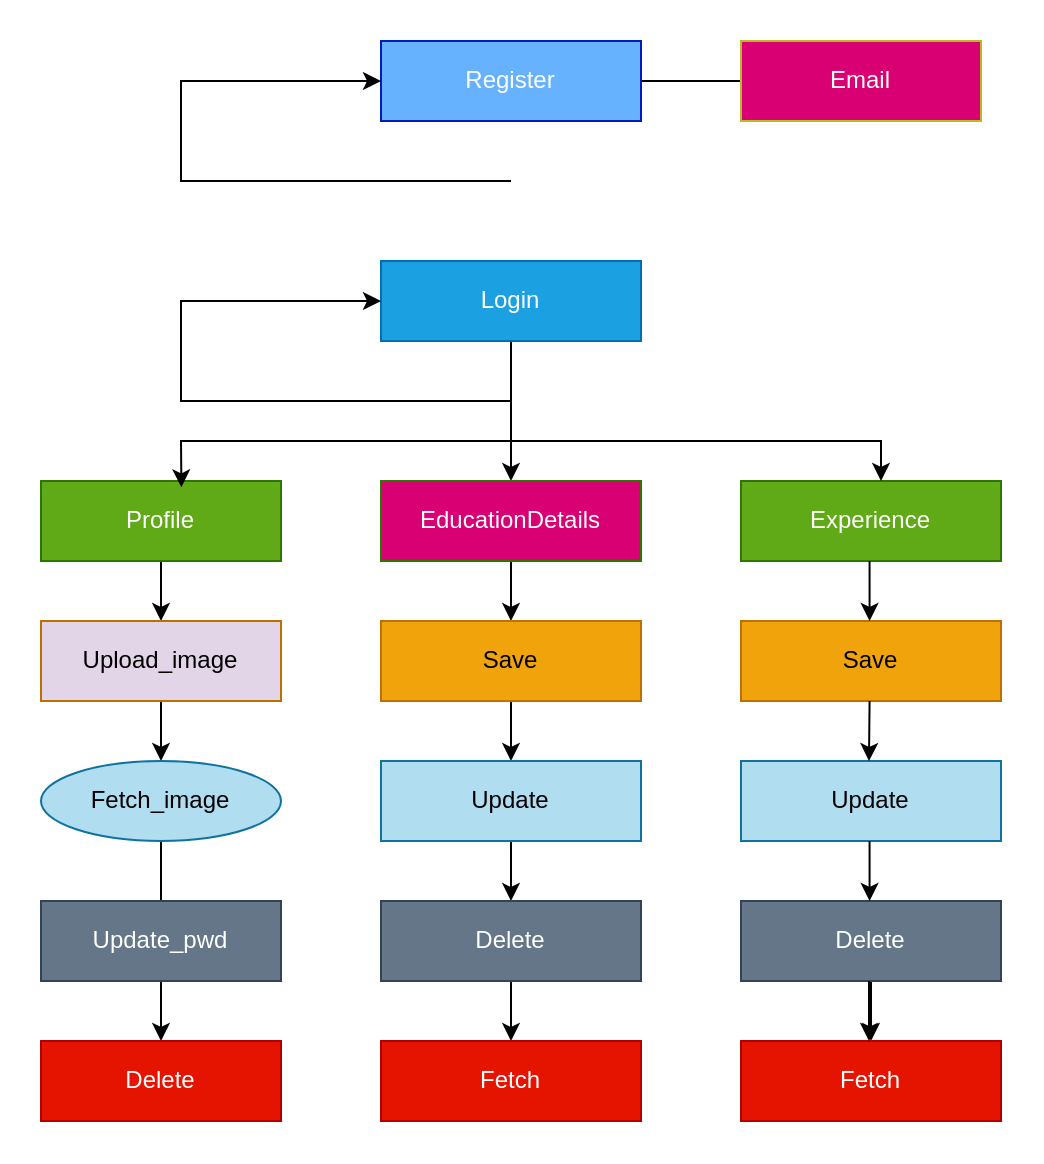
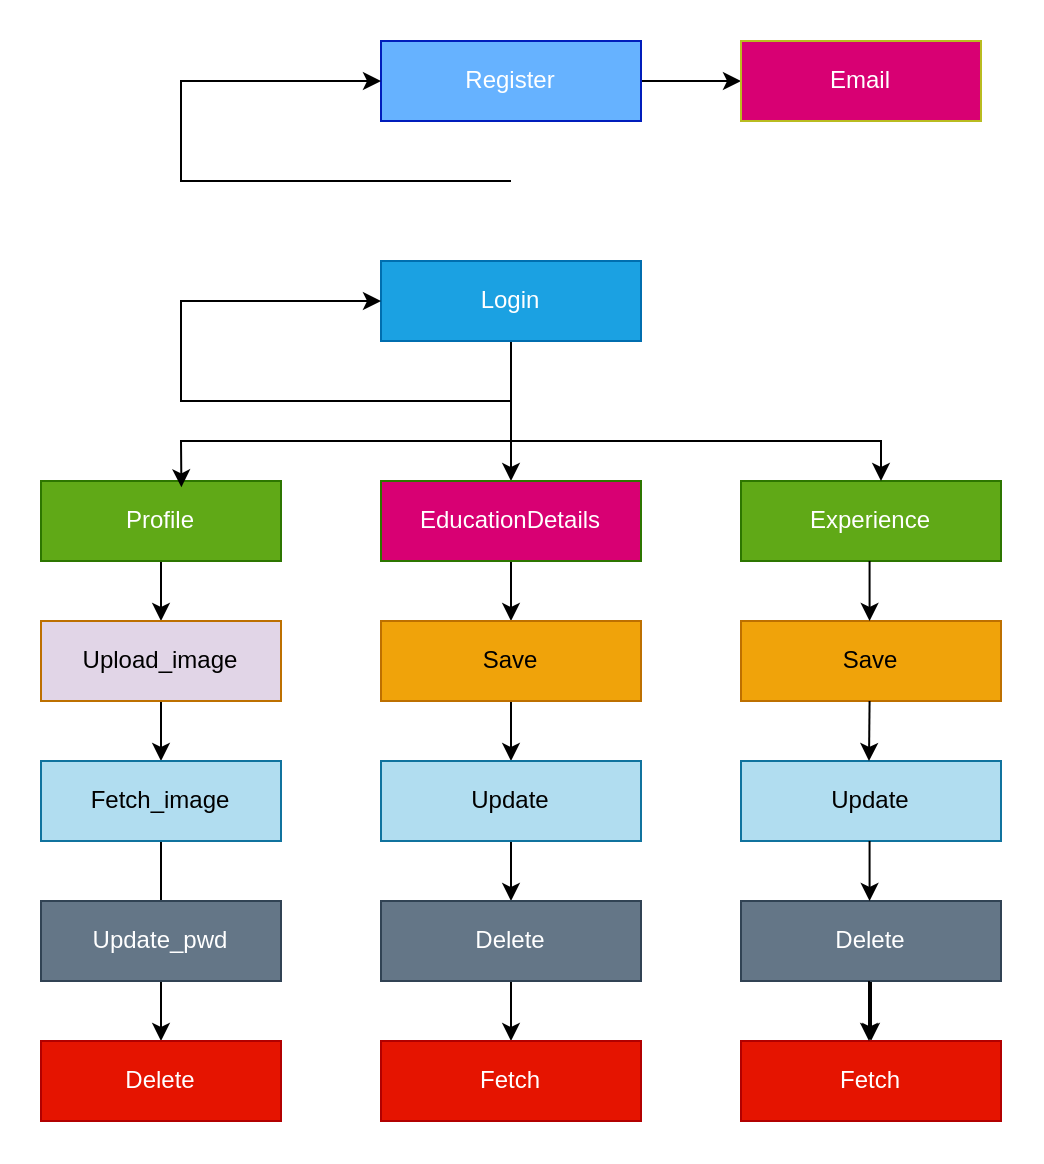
  <mxCell id="0" />
  <mxCell id="1" parent="0" />
- <mxCell id="2" style="edgeStyle=orthogonalEdgeStyle;rounded=0;orthogonalLoop=1;jettySize=auto;html=1;exitX=1;exitY=0.5;exitDx=0;exitDy=0;entryX=0;entryY=0.5;entryDx=0;entryDy=0;labelBackgroundColor=none;fontColor=default;endArrow=none;" edge="1" parent="1" source="3" target="4"><mxGeometry relative="1" as="geometry" /></mxCell>
+ <mxCell id="2" style="edgeStyle=orthogonalEdgeStyle;rounded=0;orthogonalLoop=1;jettySize=auto;html=1;exitX=1;exitY=0.5;exitDx=0;exitDy=0;entryX=0;entryY=0.5;entryDx=0;entryDy=0;labelBackgroundColor=none;fontColor=default;" edge="1" parent="1" source="3" target="4"><mxGeometry relative="1" as="geometry" /></mxCell>
  <mxCell id="3" value="Register" style="rounded=0;whiteSpace=wrap;html=1;labelBackgroundColor=none;fillColor=#66B2FF;fontColor=#ffffff;strokeColor=#001DBC;" vertex="1" parent="1"><mxGeometry x="190" y="20" width="130" height="40" as="geometry" /></mxCell>
  <mxCell id="4" value="Email" style="rounded=0;whiteSpace=wrap;html=1;labelBackgroundColor=none;fillColor=#d80073;fontColor=#ffffff;strokeColor=#b9bc20;" vertex="1" parent="1"><mxGeometry x="370" y="20" width="120" height="40" as="geometry" /></mxCell>
  <mxCell id="5" style="edgeStyle=orthogonalEdgeStyle;rounded=0;orthogonalLoop=1;jettySize=auto;html=1;exitX=0.5;exitY=1;exitDx=0;exitDy=0;entryX=0.5;entryY=0;entryDx=0;entryDy=0;labelBackgroundColor=none;fontColor=default;" edge="1" parent="1" source="6" target="10"><mxGeometry relative="1" as="geometry"><Array as="points"><mxPoint x="255" y="210" /><mxPoint x="255" y="210" /></Array></mxGeometry></mxCell>
  <mxCell id="6" value="Login" style="rounded=0;whiteSpace=wrap;html=1;labelBackgroundColor=none;fillColor=#1ba1e2;fontColor=#ffffff;strokeColor=#006EAF;" vertex="1" parent="1"><mxGeometry x="190" y="130" width="130" height="40" as="geometry" /></mxCell>
  <mxCell id="7" style="edgeStyle=orthogonalEdgeStyle;rounded=0;orthogonalLoop=1;jettySize=auto;html=1;entryX=0.5;entryY=0;entryDx=0;entryDy=0;labelBackgroundColor=none;fontColor=default;" edge="1" parent="1" source="8" target="13"><mxGeometry relative="1" as="geometry" /></mxCell>
  <mxCell id="8" value="Profile" style="rounded=0;whiteSpace=wrap;html=1;labelBackgroundColor=none;fillColor=#60a917;fontColor=#ffffff;strokeColor=#2D7600;" vertex="1" parent="1"><mxGeometry x="20" y="240" width="120" height="40" as="geometry" /></mxCell>
  <mxCell id="9" style="edgeStyle=orthogonalEdgeStyle;rounded=0;orthogonalLoop=1;jettySize=auto;html=1;entryX=0.5;entryY=0;entryDx=0;entryDy=0;labelBackgroundColor=none;fontColor=default;" edge="1" parent="1" source="10" target="15"><mxGeometry relative="1" as="geometry" /></mxCell>
  <mxCell id="10" value="EducationDetails" style="rounded=0;whiteSpace=wrap;html=1;labelBackgroundColor=none;fillColor=#d80073;fontColor=#ffffff;strokeColor=#2D7600;" vertex="1" parent="1"><mxGeometry x="190" y="240" width="130" height="40" as="geometry" /></mxCell>
  <mxCell id="11" value="Experience" style="rounded=0;whiteSpace=wrap;html=1;labelBackgroundColor=none;fillColor=#60a917;fontColor=#ffffff;strokeColor=#2D7600;" vertex="1" parent="1"><mxGeometry x="370" y="240" width="130" height="40" as="geometry" /></mxCell>
  <mxCell id="12" style="edgeStyle=orthogonalEdgeStyle;rounded=0;orthogonalLoop=1;jettySize=auto;html=1;entryX=0.5;entryY=0;entryDx=0;entryDy=0;labelBackgroundColor=none;fontColor=default;" edge="1" parent="1" source="13" target="18"><mxGeometry relative="1" as="geometry" /></mxCell>
  <mxCell id="13" value="Upload_image" style="rounded=0;whiteSpace=wrap;html=1;labelBackgroundColor=none;fillColor=#e1d5e7;strokeColor=#BD7000;fontColor=#000000;" vertex="1" parent="1"><mxGeometry x="20" y="310" width="120" height="40" as="geometry" /></mxCell>
  <mxCell id="14" style="edgeStyle=orthogonalEdgeStyle;rounded=0;orthogonalLoop=1;jettySize=auto;html=1;entryX=0.5;entryY=0;entryDx=0;entryDy=0;labelBackgroundColor=none;fontColor=default;" edge="1" parent="1" source="15" target="23"><mxGeometry relative="1" as="geometry" /></mxCell>
  <mxCell id="15" value="Save" style="rounded=0;whiteSpace=wrap;html=1;labelBackgroundColor=none;fillColor=#f0a30a;fontColor=#000000;strokeColor=#BD7000;" vertex="1" parent="1"><mxGeometry x="190" y="310" width="130" height="40" as="geometry" /></mxCell>
  <mxCell id="16" value="Save" style="rounded=0;whiteSpace=wrap;html=1;labelBackgroundColor=none;fillColor=#f0a30a;fontColor=#000000;strokeColor=#BD7000;" vertex="1" parent="1"><mxGeometry x="370" y="310" width="130" height="40" as="geometry" /></mxCell>
  <mxCell id="17" style="edgeStyle=orthogonalEdgeStyle;rounded=0;orthogonalLoop=1;jettySize=auto;html=1;entryX=0.5;entryY=0;entryDx=0;entryDy=0;labelBackgroundColor=none;fontColor=default;endArrow=none;" edge="1" parent="1" source="18" target="20"><mxGeometry relative="1" as="geometry" /></mxCell>
- <mxCell id="18" value="Fetch_image" style="ellipse;whiteSpace=wrap;html=1;labelBackgroundColor=none;fillColor=#b1ddf0;strokeColor=#10739e;" vertex="1" parent="1"><mxGeometry x="20" y="380" width="120" height="40" as="geometry" /></mxCell>
+ <mxCell id="18" value="Fetch_image" style="rounded=0;whiteSpace=wrap;html=1;labelBackgroundColor=none;fillColor=#b1ddf0;strokeColor=#10739e;" vertex="1" parent="1"><mxGeometry x="20" y="380" width="120" height="40" as="geometry" /></mxCell>
  <mxCell id="19" style="edgeStyle=orthogonalEdgeStyle;rounded=0;orthogonalLoop=1;jettySize=auto;html=1;entryX=0.5;entryY=0;entryDx=0;entryDy=0;labelBackgroundColor=none;fontColor=default;" edge="1" parent="1" source="20" target="21"><mxGeometry relative="1" as="geometry" /></mxCell>
  <mxCell id="20" value="Update_pwd" style="rounded=0;whiteSpace=wrap;html=1;labelBackgroundColor=none;fillColor=#647687;strokeColor=#314354;fontColor=#ffffff;" vertex="1" parent="1"><mxGeometry x="20" y="450" width="120" height="40" as="geometry" /></mxCell>
  <mxCell id="21" value="Delete" style="rounded=0;whiteSpace=wrap;html=1;labelBackgroundColor=none;fillColor=#e51400;fontColor=#ffffff;strokeColor=#B20000;" vertex="1" parent="1"><mxGeometry x="20" y="520" width="120" height="40" as="geometry" /></mxCell>
  <mxCell id="22" style="edgeStyle=orthogonalEdgeStyle;rounded=0;orthogonalLoop=1;jettySize=auto;html=1;entryX=0.5;entryY=0;entryDx=0;entryDy=0;labelBackgroundColor=none;fontColor=default;" edge="1" parent="1" source="23" target="25"><mxGeometry relative="1" as="geometry" /></mxCell>
  <mxCell id="23" value="Update" style="rounded=0;whiteSpace=wrap;html=1;labelBackgroundColor=none;fillColor=#b1ddf0;strokeColor=#10739e;" vertex="1" parent="1"><mxGeometry x="190" y="380" width="130" height="40" as="geometry" /></mxCell>
  <mxCell id="24" style="edgeStyle=orthogonalEdgeStyle;rounded=0;orthogonalLoop=1;jettySize=auto;html=1;entryX=0.5;entryY=0;entryDx=0;entryDy=0;labelBackgroundColor=none;fontColor=default;" edge="1" parent="1" source="25" target="26"><mxGeometry relative="1" as="geometry" /></mxCell>
  <mxCell id="25" value="Delete" style="rounded=0;whiteSpace=wrap;html=1;labelBackgroundColor=none;fillColor=#647687;fontColor=#ffffff;strokeColor=#314354;" vertex="1" parent="1"><mxGeometry x="190" y="450" width="130" height="40" as="geometry" /></mxCell>
  <mxCell id="26" value="Fetch" style="rounded=0;whiteSpace=wrap;html=1;labelBackgroundColor=none;fillColor=#e51400;fontColor=#ffffff;strokeColor=#B20000;" vertex="1" parent="1"><mxGeometry x="190" y="520" width="130" height="40" as="geometry" /></mxCell>
  <mxCell id="27" value="Update" style="rounded=0;whiteSpace=wrap;html=1;labelBackgroundColor=none;fillColor=#b1ddf0;strokeColor=#10739e;" vertex="1" parent="1"><mxGeometry x="370" y="380" width="130" height="40" as="geometry" /></mxCell>
  <mxCell id="28" value="" style="edgeStyle=orthogonalEdgeStyle;rounded=0;orthogonalLoop=1;jettySize=auto;html=1;" edge="1" parent="1" source="29" target="30"><mxGeometry relative="1" as="geometry" /></mxCell>
  <mxCell id="29" value="Delete" style="rounded=0;whiteSpace=wrap;html=1;labelBackgroundColor=none;fillColor=#647687;fontColor=#ffffff;strokeColor=#314354;" vertex="1" parent="1"><mxGeometry x="370" y="450" width="130" height="40" as="geometry" /></mxCell>
  <mxCell id="30" value="Fetch" style="rounded=0;whiteSpace=wrap;html=1;labelBackgroundColor=none;fillColor=#e51400;fontColor=#ffffff;strokeColor=#B20000;" vertex="1" parent="1"><mxGeometry x="370" y="520" width="130" height="40" as="geometry" /></mxCell>
  <mxCell id="31" value="" style="edgeStyle=none;orthogonalLoop=1;jettySize=auto;html=1;rounded=0;labelBackgroundColor=none;fontColor=default;" edge="1" parent="1"><mxGeometry width="100" relative="1" as="geometry"><mxPoint x="434.29" y="280" as="sourcePoint" /><mxPoint x="434" y="310" as="targetPoint" /><Array as="points"><mxPoint x="434.29" y="310" /></Array></mxGeometry></mxCell>
  <mxCell id="32" value="" style="endArrow=classic;html=1;rounded=0;labelBackgroundColor=none;fontColor=default;" edge="1" parent="1"><mxGeometry width="50" height="50" relative="1" as="geometry"><mxPoint x="434.29" y="420" as="sourcePoint" /><mxPoint x="434.29" y="450" as="targetPoint" /></mxGeometry></mxCell>
  <mxCell id="33" value="" style="endArrow=classic;html=1;rounded=0;labelBackgroundColor=none;fontColor=default;" edge="1" parent="1"><mxGeometry width="50" height="50" relative="1" as="geometry"><mxPoint x="434" y="490" as="sourcePoint" /><mxPoint x="434" y="520" as="targetPoint" /></mxGeometry></mxCell>
  <mxCell id="34" value="" style="endArrow=classic;html=1;rounded=0;labelBackgroundColor=none;fontColor=default;" edge="1" parent="1"><mxGeometry width="50" height="50" relative="1" as="geometry"><mxPoint x="434.29" y="350" as="sourcePoint" /><mxPoint x="434" y="380" as="targetPoint" /></mxGeometry></mxCell>
  <mxCell id="35" value="" style="endArrow=classic;html=1;rounded=0;entryX=0;entryY=0.5;entryDx=0;entryDy=0;labelBackgroundColor=none;fontColor=default;" edge="1" parent="1" target="6"><mxGeometry width="50" height="50" relative="1" as="geometry"><mxPoint x="255" y="200" as="sourcePoint" /><mxPoint x="90" y="140" as="targetPoint" /><Array as="points"><mxPoint x="90" y="200" /><mxPoint x="90" y="150" /></Array></mxGeometry></mxCell>
  <mxCell id="36" value="" style="endArrow=classic;html=1;rounded=0;entryX=0;entryY=0.5;entryDx=0;entryDy=0;labelBackgroundColor=none;fontColor=default;" edge="1" parent="1" target="3"><mxGeometry width="50" height="50" relative="1" as="geometry"><mxPoint x="255" y="90" as="sourcePoint" /><mxPoint x="410" y="250" as="targetPoint" /><Array as="points"><mxPoint x="90" y="90" /><mxPoint x="90" y="40" /></Array></mxGeometry></mxCell>
  <mxCell id="37" value="" style="endArrow=classic;html=1;rounded=0;labelBackgroundColor=none;fontColor=default;" edge="1" parent="1"><mxGeometry width="50" height="50" relative="1" as="geometry"><mxPoint x="260" y="220" as="sourcePoint" /><mxPoint x="440" y="240" as="targetPoint" /><Array as="points"><mxPoint x="440" y="220" /></Array></mxGeometry></mxCell>
  <mxCell id="38" value="" style="endArrow=classic;html=1;rounded=0;entryX=0.585;entryY=0.079;entryDx=0;entryDy=0;entryPerimeter=0;labelBackgroundColor=none;fontColor=default;" edge="1" parent="1" target="8"><mxGeometry width="50" height="50" relative="1" as="geometry"><mxPoint x="260" y="220" as="sourcePoint" /><mxPoint x="410" y="250" as="targetPoint" /><Array as="points"><mxPoint x="90" y="220" /></Array></mxGeometry></mxCell>
